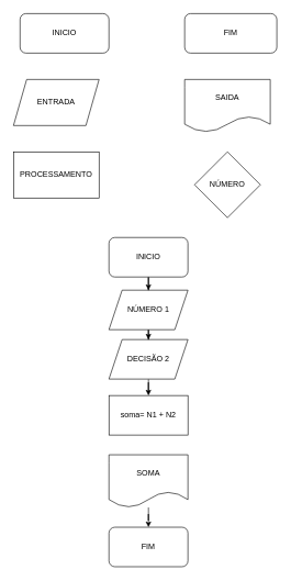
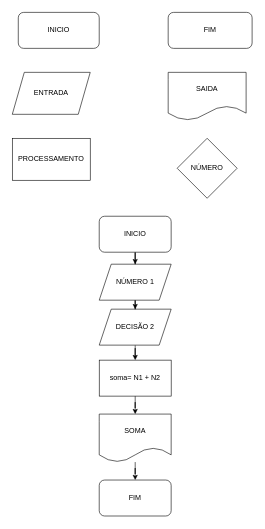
  <mxCell id="0" />
  <mxCell id="1" parent="0" />
  <mxCell id="2" value="FIM" style="rounded=1;whiteSpace=wrap;html=1;fontFamily=Helvetica;" parent="1" vertex="1"><mxGeometry x="280" y="20" width="140" height="60" as="geometry" /></mxCell>
  <mxCell id="3" value="ENTRADA" style="shape=parallelogram;perimeter=parallelogramPerimeter;whiteSpace=wrap;html=1;fixedSize=1;" parent="1" vertex="1"><mxGeometry x="20" y="120" width="130" height="70" as="geometry" /></mxCell>
  <mxCell id="4" value="SAIDA" style="shape=document;whiteSpace=wrap;html=1;boundedLbl=1;" vertex="1" parent="1"><mxGeometry x="280" y="120" width="130" height="80" as="geometry" /></mxCell>
  <mxCell id="5" value="PROCESSAMENTO" style="rounded=0;whiteSpace=wrap;html=1;" vertex="1" parent="1"><mxGeometry x="20" y="230" width="130" height="70" as="geometry" /></mxCell>
  <mxCell id="6" value="NÚMERO" style="rhombus;whiteSpace=wrap;html=1;" vertex="1" parent="1"><mxGeometry x="295" y="230" width="100" height="100" as="geometry" /></mxCell>
  <mxCell id="7" value="INICIO" style="rounded=1;whiteSpace=wrap;html=1;fontFamily=Helvetica;" vertex="1" parent="1"><mxGeometry x="30" y="20" width="135" height="60" as="geometry" /></mxCell>
  <mxCell id="8" value="" style="edgeStyle=orthogonalEdgeStyle;rounded=0;orthogonalLoop=1;jettySize=auto;html=1;fontFamily=Helvetica;" edge="1" parent="1" source="9" target="13"><mxGeometry relative="1" as="geometry" /></mxCell>
  <mxCell id="9" value="NÚMERO 1" style="shape=parallelogram;perimeter=parallelogramPerimeter;whiteSpace=wrap;html=1;fixedSize=1;fontFamily=Helvetica;" vertex="1" parent="1"><mxGeometry x="165" y="440" width="120" height="60" as="geometry" /></mxCell>
  <mxCell id="10" value="" style="edgeStyle=orthogonalEdgeStyle;rounded=0;orthogonalLoop=1;jettySize=auto;html=1;fontFamily=Helvetica;" edge="1" parent="1" source="11" target="9"><mxGeometry relative="1" as="geometry" /></mxCell>
  <mxCell id="11" value="INICIO" style="rounded=1;whiteSpace=wrap;html=1;fontFamily=Helvetica;" vertex="1" parent="1"><mxGeometry x="165" y="360" width="120" height="60" as="geometry" /></mxCell>
  <mxCell id="12" value="" style="edgeStyle=orthogonalEdgeStyle;rounded=0;orthogonalLoop=1;jettySize=auto;html=1;fontFamily=Helvetica;" edge="1" parent="1" source="13" target="15"><mxGeometry relative="1" as="geometry" /></mxCell>
  <mxCell id="13" value="DECISÃO 2" style="shape=parallelogram;perimeter=parallelogramPerimeter;whiteSpace=wrap;html=1;fixedSize=1;fontFamily=Helvetica;" vertex="1" parent="1"><mxGeometry x="165" y="515" width="120" height="60" as="geometry" /></mxCell>
+ <mxCell id="14" value="" style="edgeStyle=orthogonalEdgeStyle;rounded=0;orthogonalLoop=1;jettySize=auto;html=1;fontFamily=Helvetica;" edge="1" parent="1" source="15" target="17"><mxGeometry relative="1" as="geometry" /></mxCell>
  <mxCell id="15" value="soma= N1 + N2" style="rounded=0;whiteSpace=wrap;html=1;fontFamily=Helvetica;" vertex="1" parent="1"><mxGeometry x="165" y="600" width="120" height="60" as="geometry" /></mxCell>
  <mxCell id="16" value="" style="edgeStyle=orthogonalEdgeStyle;rounded=0;orthogonalLoop=1;jettySize=auto;html=1;fontFamily=Helvetica;" edge="1" parent="1" source="17" target="18"><mxGeometry relative="1" as="geometry" /></mxCell>
  <mxCell id="17" value="SOMA" style="shape=document;whiteSpace=wrap;html=1;boundedLbl=1;fontFamily=Helvetica;" vertex="1" parent="1"><mxGeometry x="165" y="690" width="120" height="80" as="geometry" /></mxCell>
  <mxCell id="18" value="FIM" style="rounded=1;whiteSpace=wrap;html=1;fontFamily=Helvetica;" vertex="1" parent="1"><mxGeometry x="165" y="800" width="120" height="60" as="geometry" /></mxCell>
